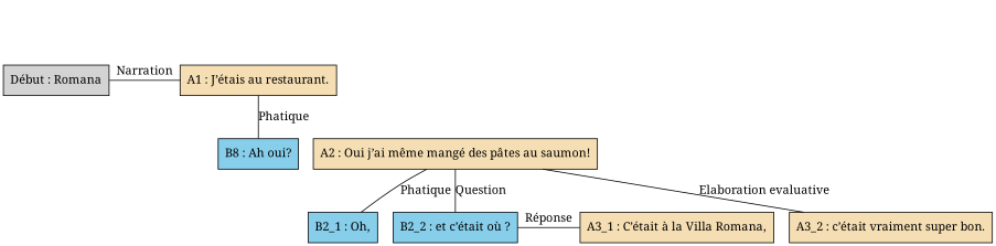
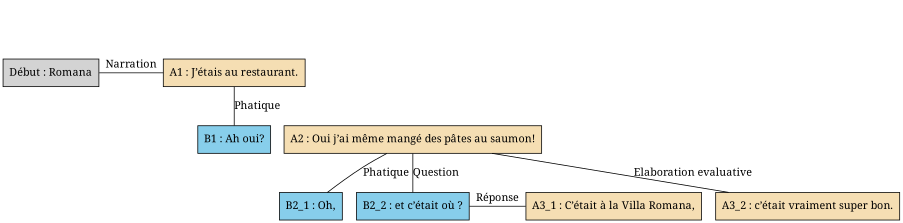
  digraph {
    fontname="Noto Serif"
    newrank=true
    node [fontname="Noto Serif" shape=box style=filled fillcolor=wheat]
    edge [fontname="Noto Serif" weight=2 dir=none]
    zero [style=invis fillcolor=""]
    n2 [label="Début : Romana" fillcolor=""]
    n3 [label="A1 : J’étais au restaurant."]
-   n4 [fillcolor=skyblue label="B8 : Ah oui?"]
+   n4 [fillcolor=skyblue label="B1 : Ah oui?"]
    n5 [label="A2 : Oui j’ai même mangé des pâtes au saumon!"]
    n6 [fillcolor=skyblue label="B2_1 : Oh,"]
    n7 [fillcolor=skyblue label="B2_2 : et c’était où ?"]
    n8 [label="A3_1 : C’était à la Villa Romana,"]
    n9 [label="A3_2 : c’était vraiment super bon."]
    zero -> n2 [style=invis weight="" dir=""]
    zero -> n3 [style=invis weight=1 dir=""]
    n2 -> n3 [constraint=false label=Narration weight=""]
    n3 -> n4 [label=Phatique]
    n3 -> n5 [style=invis weight=1 dir=""]
    n5 -> n6 [label=Phatique]
    n5 -> n7 [label=Question]
    n5 -> n8 [style=invis weight=1 dir=""]
    n5 -> n9 [label="Elaboration evaluative"]
    n7 -> n8 [constraint=false label="Réponse" weight=""]
  }
